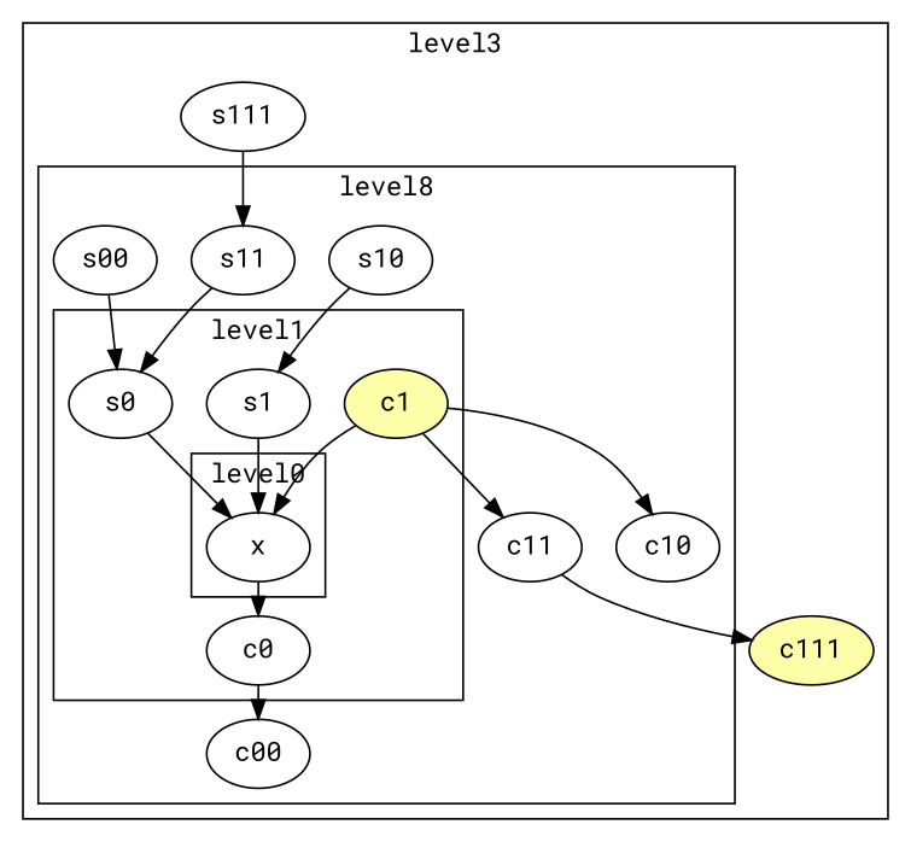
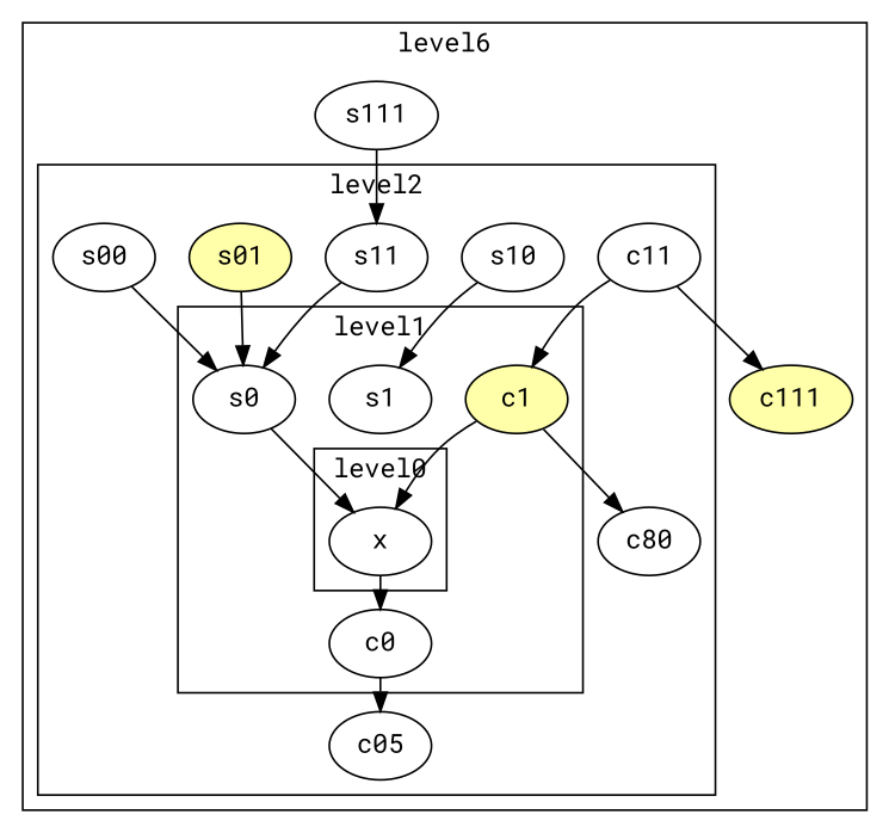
  digraph {
    fontname="Roboto Mono"
    nodesep=0.25
    ranksep=0.25
    node [fontname="Roboto Mono"]
    edge [fontname="Roboto Mono"]
    n1 [label=x]
    n2 [label=s1]
    n3 [label=s0]
    n4 [label=c0]
    n5 [fillcolor="#FFFFAA" label=c1 style=filled]
    n6 [label=s11]
    n7 [label=s10]
+   n8 [fillcolor="#FFFFAA" label=s01 style=filled]
    n9 [label=s00]
-   n10 [label=c00]
-   n11 [label=c10]
+   n10 [label=c05]
+   n11 [label=c80]
    n12 [label=c11]
    n13 [label=s111]
    n14 [fillcolor="#FFFFAA" label=c111 style=filled]
    subgraph cluster_1 {
-     label=level3
+     label=level6
      n13
      n14
      subgraph cluster_2 {
-       label=level8
+       label=level2
        n6
        n7
+       n8
        n9
        n10
        n11
        n12
        subgraph cluster_3 {
          label=level1
          n2
          n3
          n4
          n5
          subgraph cluster_4 {
            label=level0
            n1
          }
        }
      }
    }
    n1 -> n4
-   n2 -> n1
    n3 -> n1
    n4 -> n10
    n5 -> n1
    n5 -> n11
-   n5 -> n12
+   n12 -> n5
    n6 -> n3
    n7 -> n2
+   n8 -> n3
    n9 -> n3
    n12 -> n14
    n13 -> n6
  }
